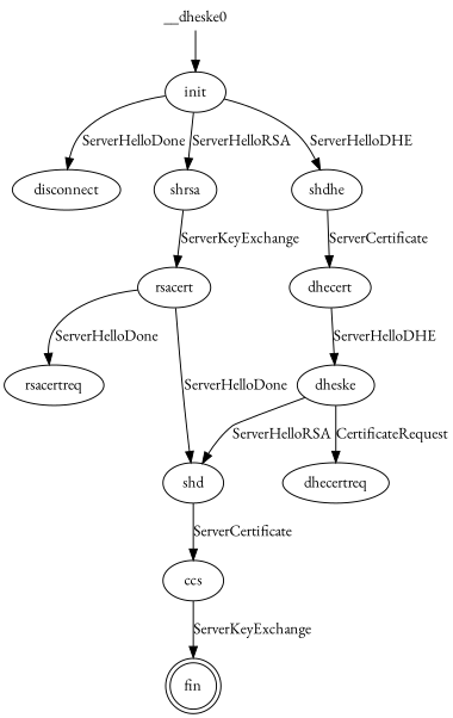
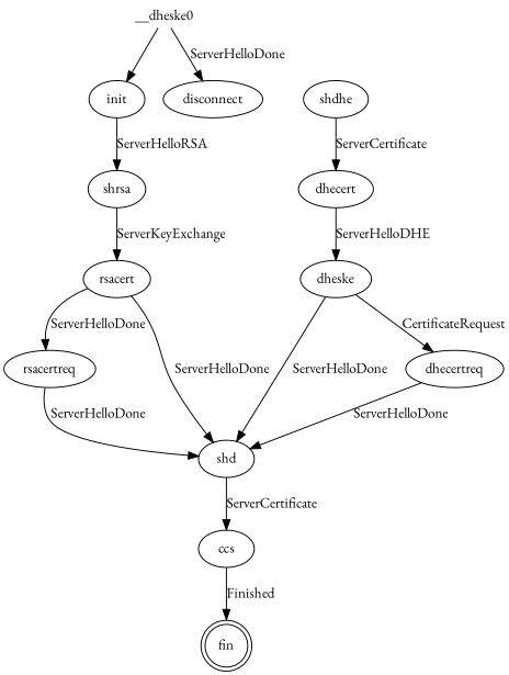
  digraph {
    fontname="EB Garamond"
    node [fontname="EB Garamond"]
    edge [fontname="EB Garamond"]
    fin [shape=doublecircle]
    init
    disconnect
    shrsa
    shdhe
    rsacert
    dhecert
    rsacertreq
    shd
    dheske
    ccs
    dhecertreq
    n13 [height=0 label=__dheske0 shape=none width=0]
-   init -> disconnect [label=ServerHelloDone]
+   n13 -> disconnect [label=ServerHelloDone]
    init -> shrsa [label=ServerHelloRSA]
-   init -> shdhe [label=ServerHelloDHE]
    shrsa -> rsacert [label=ServerKeyExchange]
    shdhe -> dhecert [label=ServerCertificate]
    rsacert -> rsacertreq [label=ServerHelloDone]
    rsacert -> shd [label=ServerHelloDone]
    dhecert -> dheske [label=ServerHelloDHE]
+   rsacertreq -> shd [label=ServerHelloDone]
    shd -> ccs [label=ServerCertificate]
-   dheske -> shd [label=ServerHelloRSA]
+   dheske -> shd [label=ServerHelloDone]
    dheske -> dhecertreq [label=CertificateRequest]
-   ccs -> fin [label=ServerKeyExchange]
+   ccs -> fin [label=Finished]
+   dhecertreq -> shd [label=ServerHelloDone]
    n13 -> init
  }
